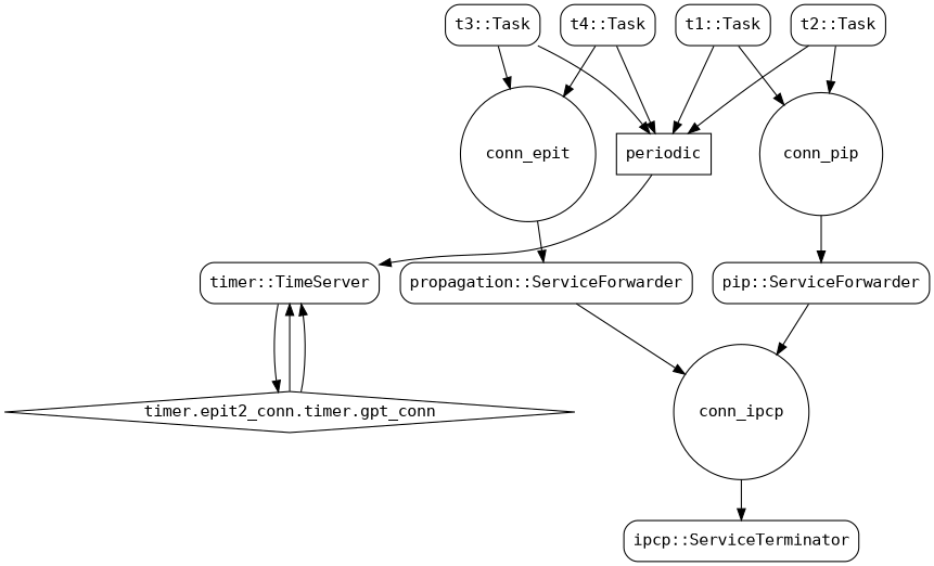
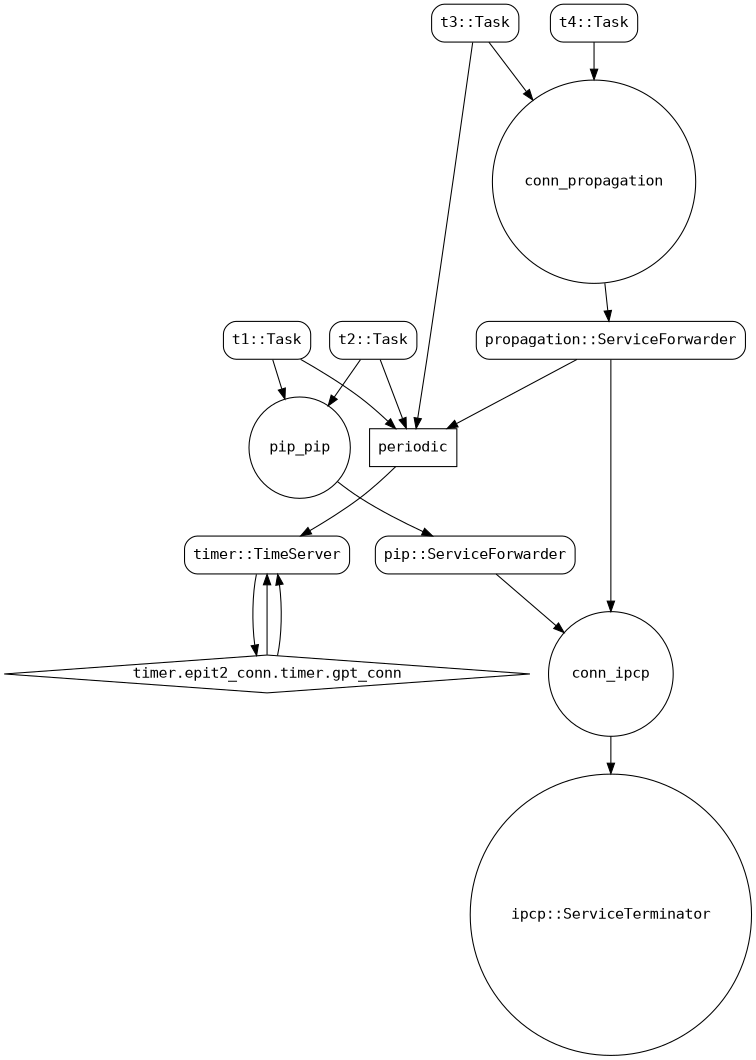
  digraph {
    fontname="DejaVu Sans Mono"
    node [fontname="DejaVu Sans Mono" shape=box style=rounded]
    edge [fontname="DejaVu Sans Mono"]
    n1 [label="timer::TimeServer"]
    "timer.epit2_conn.timer.gpt_conn" [shape=diamond style=""]
    n3 [label="t1::Task"]
-   conn_pip [shape=circle style=""]
+   conn_pip [shape=circle label=pip_pip style=""]
    periodic [style=""]
    n6 [label="pip::ServiceForwarder"]
    n7 [label="t2::Task"]
    n8 [label="t3::Task"]
-   conn_propagation [shape=circle label=conn_epit style=""]
+   conn_propagation [shape=circle style=""]
    n10 [label="propagation::ServiceForwarder"]
    n11 [label="t4::Task"]
    conn_ipcp [shape=circle style=""]
-   n13 [label="ipcp::ServiceTerminator"]
+   n13 [label="ipcp::ServiceTerminator" shape=circle]
    n1 -> "timer.epit2_conn.timer.gpt_conn"
    "timer.epit2_conn.timer.gpt_conn" -> n1
    "timer.epit2_conn.timer.gpt_conn" -> n1
    n3 -> conn_pip
    n3 -> periodic
    conn_pip -> n6
    periodic -> n1
    n6 -> conn_ipcp
    n7 -> conn_pip
    n7 -> periodic
    n8 -> periodic
    n8 -> conn_propagation
    conn_propagation -> n10
    n10 -> conn_ipcp
-   n11 -> periodic
+   n10 -> periodic
    n11 -> conn_propagation
    conn_ipcp -> n13
  }
